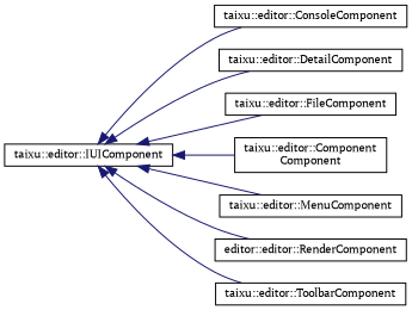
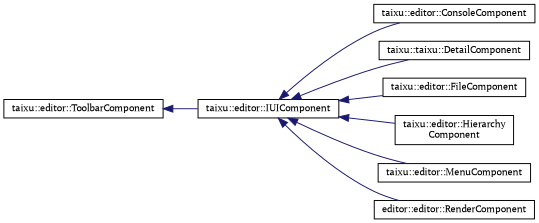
  digraph {
    fontname="PT Serif"
    rankdir=LR
    node [color=black fillcolor=white fontname="PT Serif" fontsize=10 shape=record style=filled]
    edge [color=midnightblue dir=back fontname="PT Serif" fontsize=10 labelfontname=Helvetica labelfontsize=10 style=solid]
    n1 [height=0.2 label="taixu::editor::IUIComponent" width=0.4]
    n2 [height=0.2 label="taixu::editor::ConsoleComponent" width=0.4]
-   n3 [height=0.2 label="taixu::editor::DetailComponent" width=0.4]
+   n3 [height=0.2 label="taixu::taixu::DetailComponent" width=0.4]
    n4 [height=0.2 label="taixu::editor::FileComponent" width=0.4]
-   n5 [height=0.2 label="taixu::editor::Component\lComponent" width=0.4]
+   n5 [height=0.2 label="taixu::editor::Hierarchy\lComponent" width=0.4]
    n6 [height=0.2 label="taixu::editor::MenuComponent" width=0.4]
    n7 [height=0.2 label="editor::editor::RenderComponent" width=0.4]
    n8 [height=0.2 label="taixu::editor::ToolbarComponent" width=0.4]
    n1 -> n2
    n1 -> n3
    n1 -> n4
    n1 -> n5
    n1 -> n6
    n1 -> n7
-   n1 -> n8
+   n8 -> n1
  }
